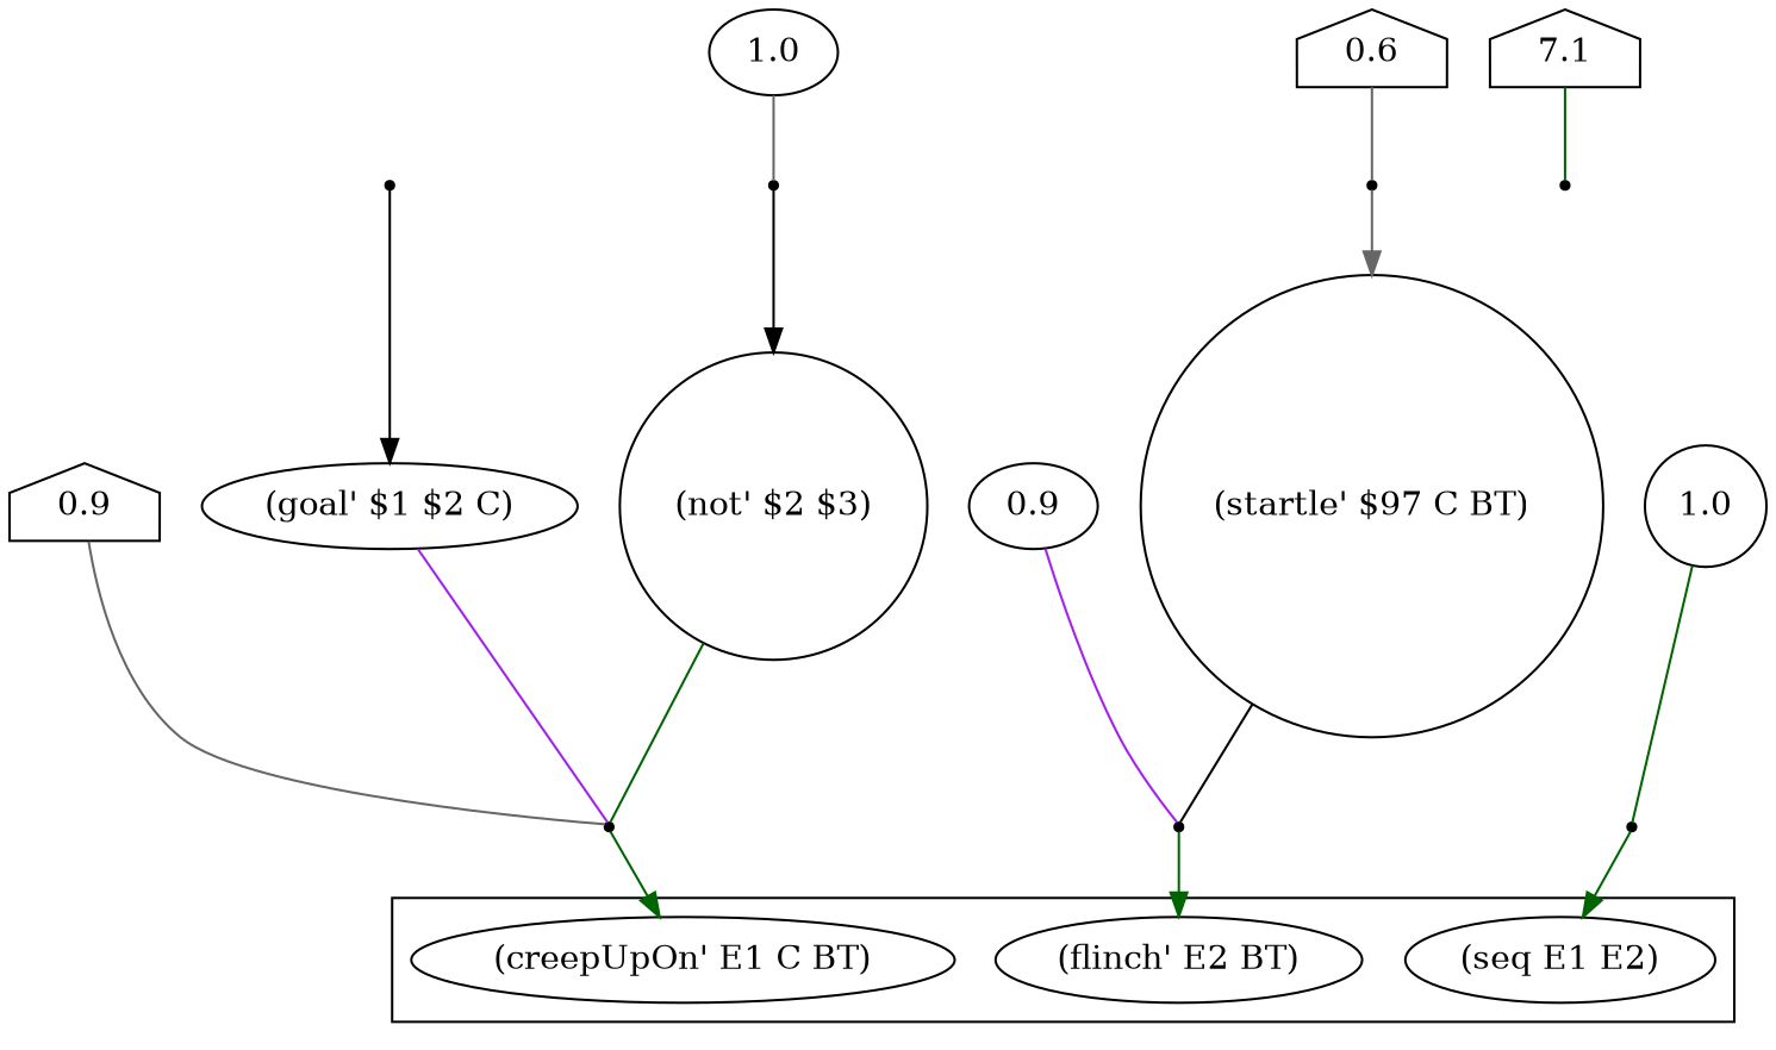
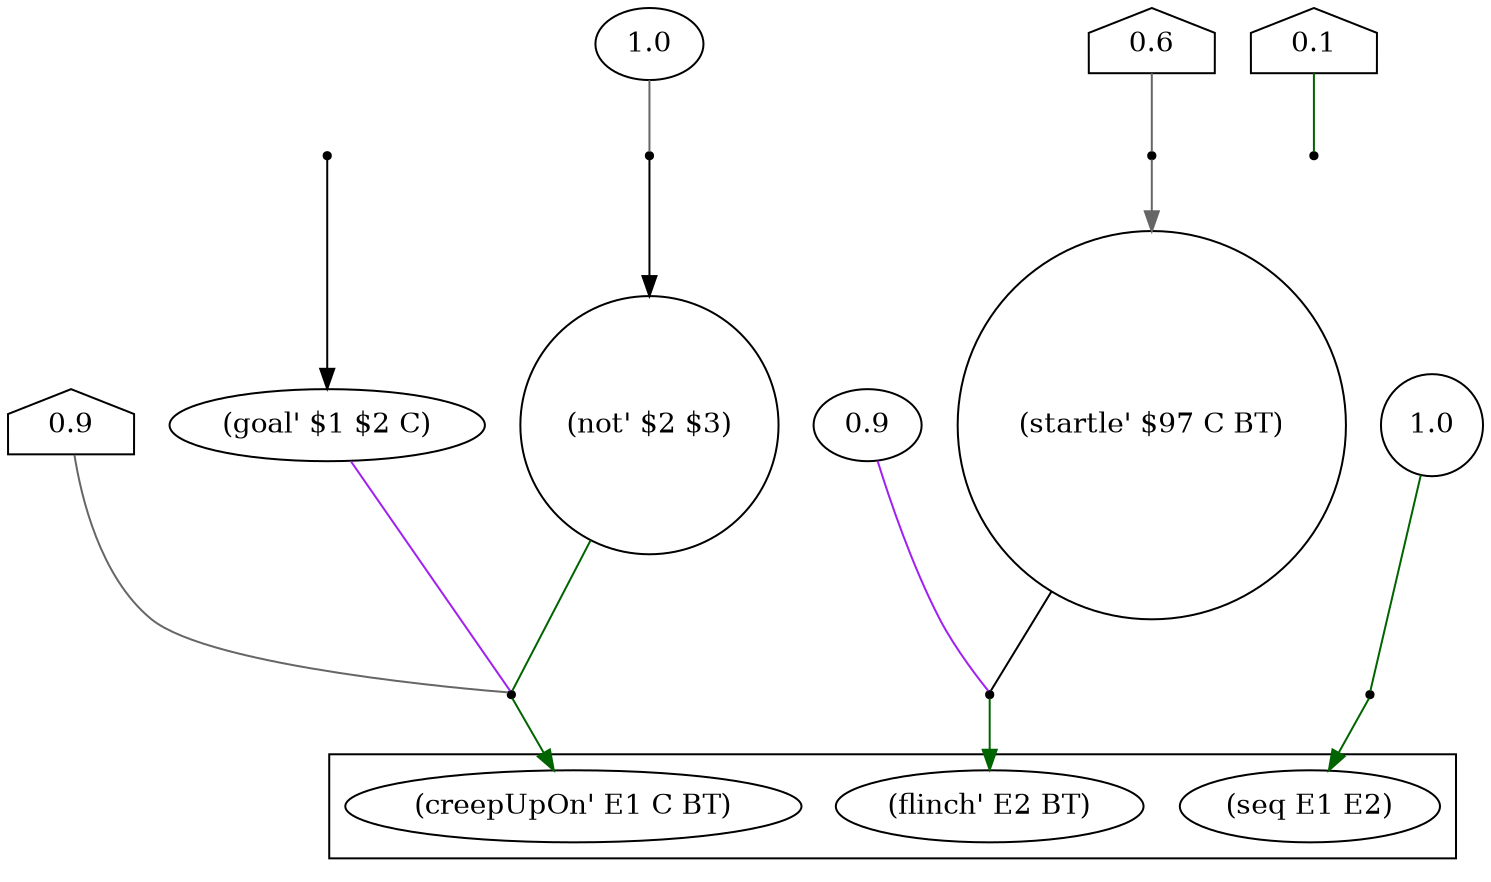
  digraph {
    rankdir=TB
    node [shape=point]
    edge [arrowhead=none color=darkgreen]
    n1 [label="(creepUpOn' E1 C BT)" shape=ellipse]
    n2 [label="(flinch' E2 BT)" shape=ellipse]
    n3 [label="(seq E1 E2)" shape=ellipse]
    n4 [label=0.9 shape=house]
    r0
    n6 [label="(goal' $1 $2 C)" shape=ellipse]
    r1
    n8 [label=1.0 shape=ellipse]
    r2
    n10 [label="(not' $2 $3)" shape=circle]
-   n11 [label=7.1 shape=house]
+   n11 [label=0.1 shape=house]
    r3
    n13 [label=0.9 shape=ellipse]
    r4
    n15 [label=0.6 shape=house]
    r5
    n17 [label="(startle' $97 C BT)" shape=circle]
    n18 [label=1.0 shape=circle]
    r6
    subgraph cluster_1 {
      n1
      n2
      n3
    }
    n4 -> r0 [color=gray40]
    r0 -> n1 [arrowhead=""]
    n6 -> r0 [color=purple]
    r1 -> n6 [color=black arrowhead=""]
    n8 -> r2 [color=gray40]
    r2 -> n10 [color=black arrowhead=""]
    n10 -> r0
    n11 -> r3
    n13 -> r4 [color=purple]
    r4 -> n2 [arrowhead=""]
    n15 -> r5 [color=gray40]
    r5 -> n17 [color=gray40 arrowhead=""]
    n17 -> r4 [color=black]
    n18 -> r6
    r6 -> n3 [arrowhead=""]
  }
